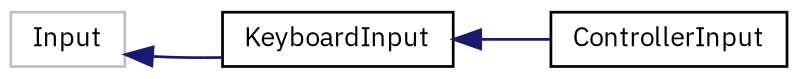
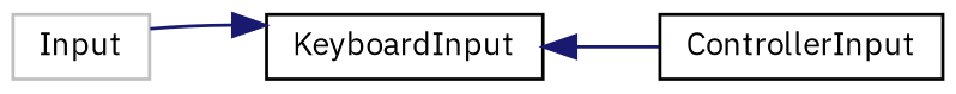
  digraph {
    fontname="IBM Plex Sans"
    rankdir=LR
    node [color=black fillcolor=white fontname="IBM Plex Sans" fontsize=10 shape=record style=filled]
    edge [color=midnightblue dir=back fontname="IBM Plex Sans" fontsize=10 labelfontname=Helvetica labelfontsize=10 style=solid]
    n1 [color=grey75 height=0.2 label=Input width=0.4]
    n2 [height=0.2 label=KeyboardInput width=0.4]
    n3 [height=0.2 label=ControllerInput width=0.4]
-   n1 -> n2
+   n2 -> n1
    n2 -> n3
  }
